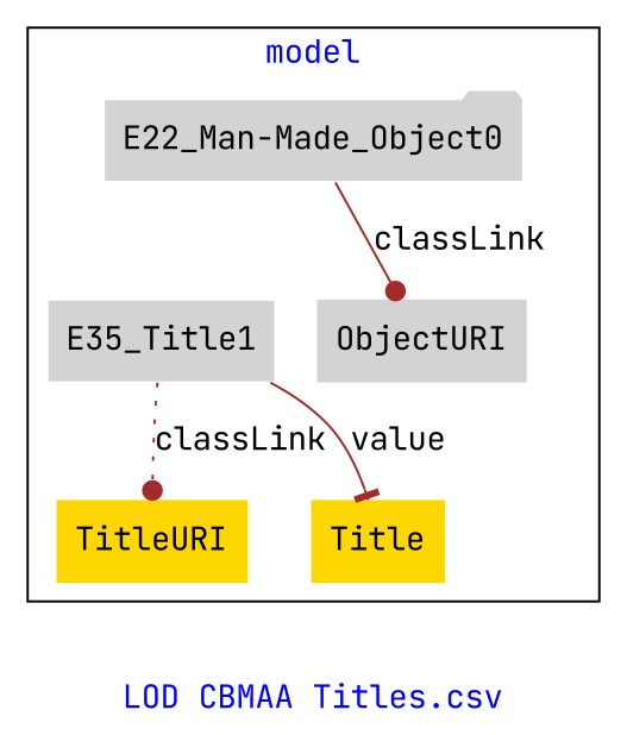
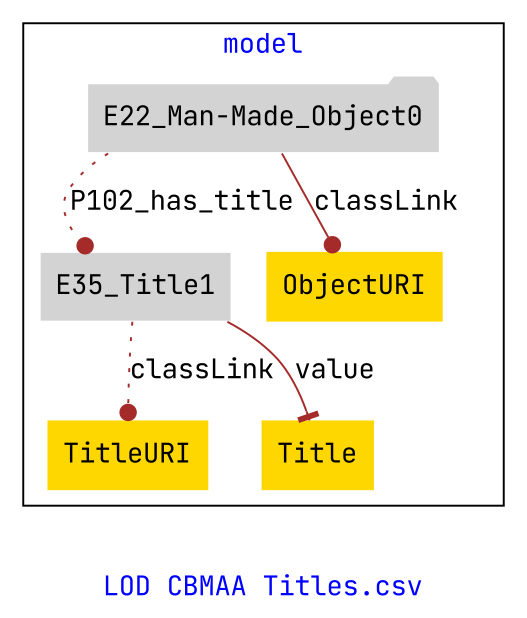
  digraph {
    fontcolor=blue
    fontname="JetBrains Mono"
    label="LOD CBMAA Titles.csv"
    remincross=true
    node [fillcolor=gold fontname="JetBrains Mono" shape=plaintext style=filled]
    edge [arrowhead=dot color=brown fontcolor=black fontname="JetBrains Mono" style=dotted]
    n1 [color=white fillcolor=lightgray label="E22_Man-Made_Object0" shape=folder]
    n2 [color=white fillcolor=lightgray label=E35_Title1 shape=box]
    n3 [label=TitleURI]
-   n4 [fillcolor=lightgray label=ObjectURI]
+   n4 [label=ObjectURI]
    n5 [label=Title]
    subgraph cluster_1 {
      label=model
      n1
      n2
      n3
      n4
      n5
    }
+   n1 -> n2 [label=P102_has_title]
    n1 -> n4 [label=classLink style=solid]
    n2 -> n3 [label=classLink]
    n2 -> n5 [arrowhead=tee label=value style=solid]
  }
